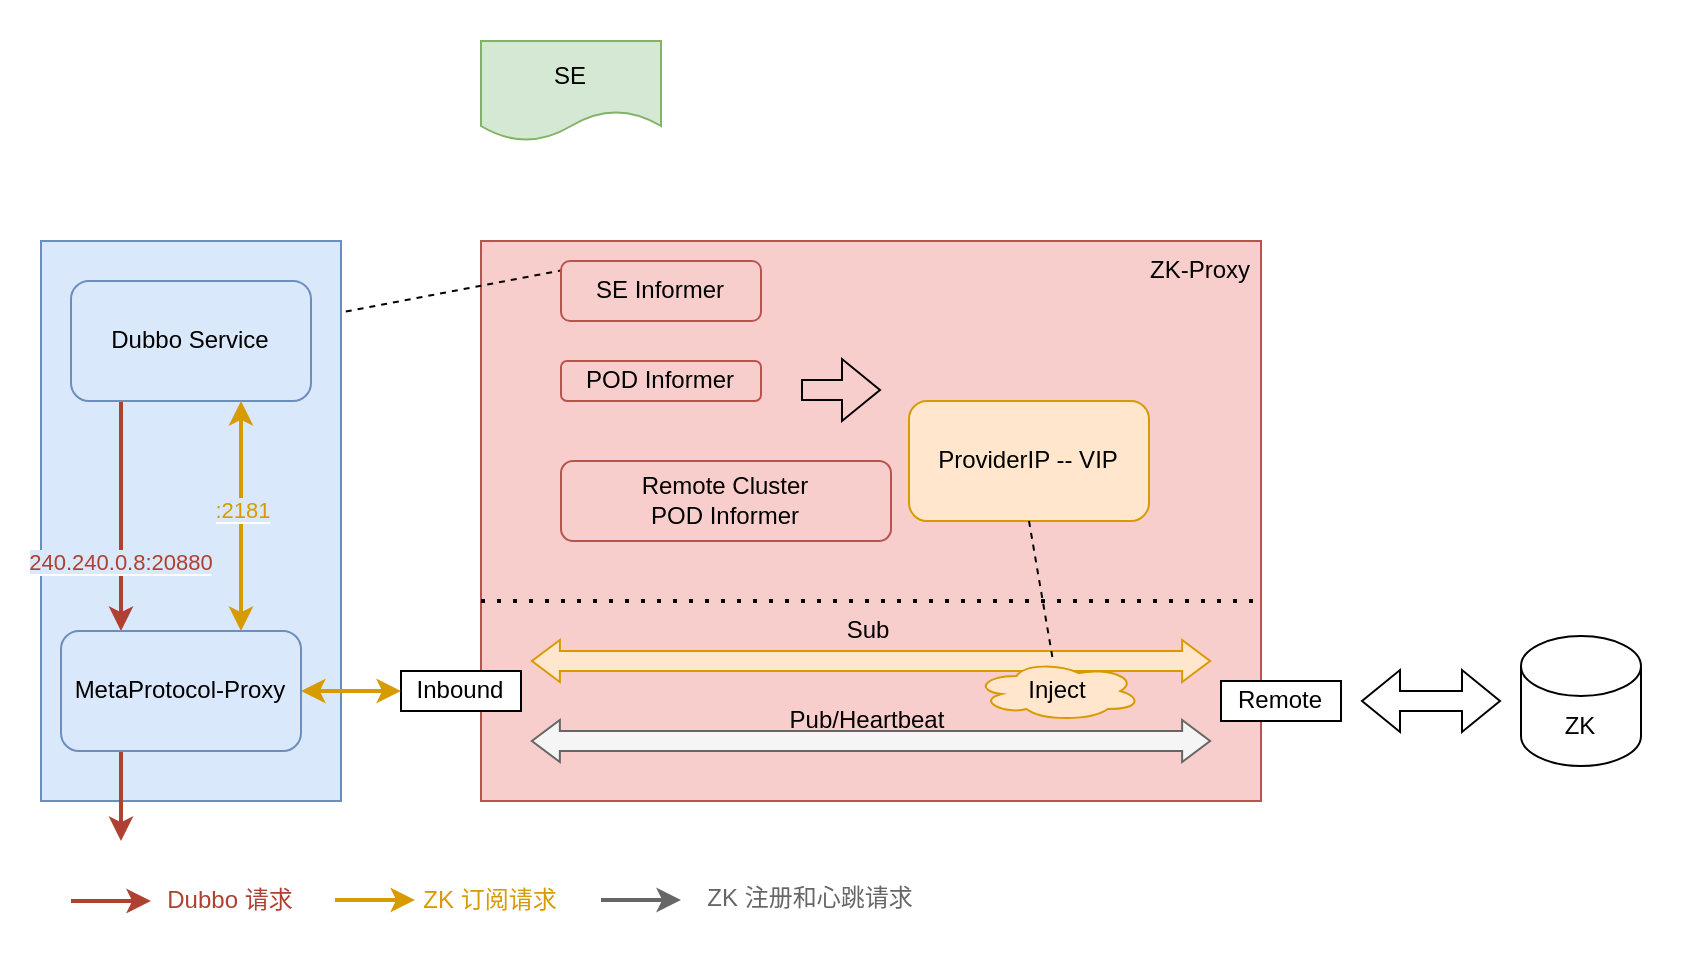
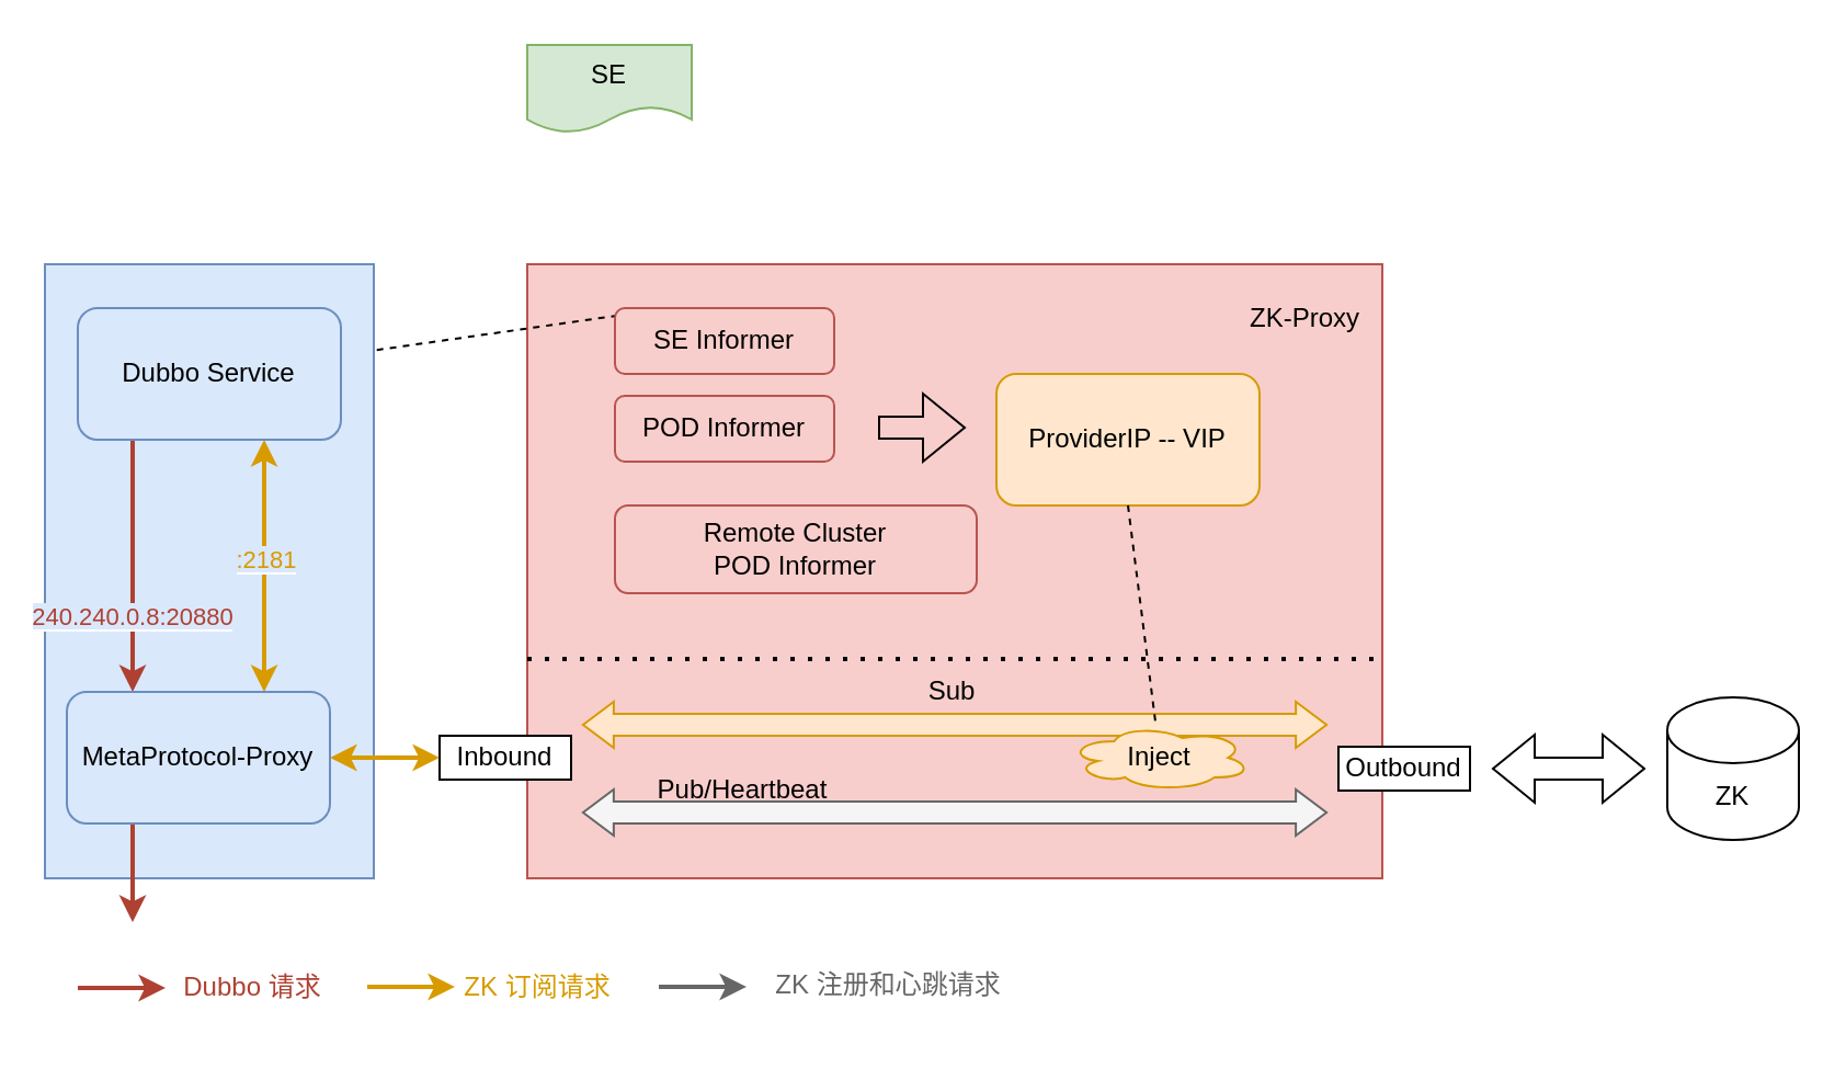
  <mxCell id="0" />
  <mxCell id="1" parent="0" />
  <mxCell id="2" value="" style="rounded=0;whiteSpace=wrap;html=1;fillColor=#f8cecc;strokeColor=#b85450;" vertex="1" parent="1"><mxGeometry x="240" y="120" width="390" height="280" as="geometry" /></mxCell>
- <mxCell id="3" value="ProviderIP -- VIP" style="rounded=1;whiteSpace=wrap;html=1;fillColor=#ffe6cc;strokeColor=#d79b00;" vertex="1" parent="1"><mxGeometry x="454" y="200" width="120" height="60" as="geometry" /></mxCell>
+ <mxCell id="3" value="ProviderIP -- VIP" style="rounded=1;whiteSpace=wrap;html=1;fillColor=#ffe6cc;strokeColor=#d79b00;" vertex="1" parent="1"><mxGeometry x="454" y="170" width="120" height="60" as="geometry" /></mxCell>
  <mxCell id="4" style="rounded=0;orthogonalLoop=1;jettySize=auto;html=1;exitX=0.25;exitY=0;exitDx=0;exitDy=0;dashed=1;endArrow=none;endFill=0;" edge="1" parent="1" source="5" target="25"><mxGeometry relative="1" as="geometry" /></mxCell>
- <mxCell id="5" value="SE Informer" style="rounded=1;whiteSpace=wrap;html=1;fillColor=#f8cecc;strokeColor=#b85450;" vertex="1" parent="1"><mxGeometry x="280" y="130" width="100" height="30" as="geometry" /></mxCell>
- <mxCell id="6" value="POD Informer" style="rounded=1;whiteSpace=wrap;html=1;fillColor=#f8cecc;strokeColor=#b85450;" vertex="1" parent="1"><mxGeometry x="280" y="180" width="100" height="20" as="geometry" /></mxCell>
+ <mxCell id="5" value="SE Informer" style="rounded=1;whiteSpace=wrap;html=1;fillColor=#f8cecc;strokeColor=#b85450;" vertex="1" parent="1"><mxGeometry x="280" y="140" width="100" height="30" as="geometry" /></mxCell>
+ <mxCell id="6" value="POD Informer" style="rounded=1;whiteSpace=wrap;html=1;fillColor=#f8cecc;strokeColor=#b85450;" vertex="1" parent="1"><mxGeometry x="280" y="180" width="100" height="30" as="geometry" /></mxCell>
  <mxCell id="7" value="Remote Cluster&lt;br&gt;POD Informer" style="rounded=1;whiteSpace=wrap;html=1;fillColor=#f8cecc;strokeColor=#b85450;" vertex="1" parent="1"><mxGeometry x="280" y="230" width="165" height="40" as="geometry" /></mxCell>
  <mxCell id="8" value="" style="shape=flexArrow;endArrow=classic;html=1;rounded=0;" edge="1" parent="1"><mxGeometry width="50" height="50" relative="1" as="geometry"><mxPoint x="400" y="194.5" as="sourcePoint" /><mxPoint x="440" y="194.5" as="targetPoint" /></mxGeometry></mxCell>
  <mxCell id="9" value="" style="endArrow=none;dashed=1;html=1;dashPattern=1 3;strokeWidth=2;rounded=0;" edge="1" parent="1"><mxGeometry width="50" height="50" relative="1" as="geometry"><mxPoint x="240" y="300" as="sourcePoint" /><mxPoint x="630" y="300" as="targetPoint" /></mxGeometry></mxCell>
  <mxCell id="10" value="Inbound" style="rounded=0;whiteSpace=wrap;html=1;" vertex="1" parent="1"><mxGeometry x="200" y="335" width="60" height="20" as="geometry" /></mxCell>
  <mxCell id="11" value="" style="shape=flexArrow;endArrow=classic;startArrow=classic;html=1;rounded=0;startWidth=10;startSize=4.33;endWidth=10;endSize=4.33;entryX=0.949;entryY=0.75;entryDx=0;entryDy=0;entryPerimeter=0;fillColor=#ffe6cc;strokeColor=#d79b00;" edge="1" parent="1"><mxGeometry width="100" height="100" relative="1" as="geometry"><mxPoint x="264.95" y="330" as="sourcePoint" /><mxPoint x="605.06" y="330" as="targetPoint" /></mxGeometry></mxCell>
  <mxCell id="12" value="" style="shape=flexArrow;endArrow=classic;startArrow=classic;html=1;rounded=0;startWidth=10;startSize=4.33;endWidth=10;endSize=4.33;entryX=0.949;entryY=0.75;entryDx=0;entryDy=0;entryPerimeter=0;fillColor=#f5f5f5;strokeColor=#666666;" edge="1" parent="1"><mxGeometry width="100" height="100" relative="1" as="geometry"><mxPoint x="264.94" y="370" as="sourcePoint" /><mxPoint x="605.05" y="370" as="targetPoint" /></mxGeometry></mxCell>
  <mxCell id="13" value="Sub" style="text;html=1;strokeColor=none;fillColor=none;align=center;verticalAlign=middle;whiteSpace=wrap;rounded=0;" vertex="1" parent="1"><mxGeometry x="408.5" y="305" width="50" height="20" as="geometry" /></mxCell>
- <mxCell id="14" value="Pub/Heartbeat" style="text;html=1;strokeColor=none;fillColor=none;align=center;verticalAlign=middle;whiteSpace=wrap;rounded=0;" vertex="1" parent="1"><mxGeometry x="380" y="350" width="107" height="20" as="geometry" /></mxCell>
+ <mxCell id="14" value="Pub/Heartbeat" style="text;html=1;strokeColor=none;fillColor=none;align=center;verticalAlign=middle;whiteSpace=wrap;rounded=0;" vertex="1" parent="1"><mxGeometry x="285" y="350" width="107" height="20" as="geometry" /></mxCell>
  <mxCell id="15" value="Inject" style="ellipse;shape=cloud;whiteSpace=wrap;html=1;fillColor=#ffe6cc;strokeColor=#d79b00;" vertex="1" parent="1"><mxGeometry x="487" y="330" width="83" height="30" as="geometry" /></mxCell>
  <mxCell id="16" style="rounded=0;orthogonalLoop=1;jettySize=auto;html=1;exitX=0.5;exitY=1;exitDx=0;exitDy=0;dashed=1;endArrow=none;endFill=0;" edge="1" parent="1" source="3" target="15"><mxGeometry relative="1" as="geometry" /></mxCell>
- <mxCell id="17" value="Remote" style="rounded=0;whiteSpace=wrap;html=1;" vertex="1" parent="1"><mxGeometry x="610" y="340" width="60" height="20" as="geometry" /></mxCell>
+ <mxCell id="17" value="Outbound" style="rounded=0;whiteSpace=wrap;html=1;" vertex="1" parent="1"><mxGeometry x="610" y="340" width="60" height="20" as="geometry" /></mxCell>
  <mxCell id="18" value="ZK" style="shape=cylinder3;whiteSpace=wrap;html=1;boundedLbl=1;backgroundOutline=1;size=15;" vertex="1" parent="1"><mxGeometry x="760" y="317.5" width="60" height="65" as="geometry" /></mxCell>
  <mxCell id="19" value="" style="shape=flexArrow;endArrow=classic;startArrow=classic;html=1;rounded=0;" edge="1" parent="1"><mxGeometry width="100" height="100" relative="1" as="geometry"><mxPoint x="680" y="350" as="sourcePoint" /><mxPoint x="750" y="350" as="targetPoint" /></mxGeometry></mxCell>
  <mxCell id="20" value="" style="rounded=0;whiteSpace=wrap;html=1;fillColor=#dae8fc;strokeColor=#6c8ebf;" vertex="1" parent="1"><mxGeometry x="20" y="120" width="150" height="280" as="geometry" /></mxCell>
  <mxCell id="21" style="rounded=0;orthogonalLoop=1;jettySize=auto;html=1;entryX=0.75;entryY=0;entryDx=0;entryDy=0;strokeWidth=2;fillColor=#ffe6cc;strokeColor=#d79b00;startArrow=classic;startFill=1;" edge="1" parent="1" target="28"><mxGeometry relative="1" as="geometry"><mxPoint x="120" y="200" as="sourcePoint" /><mxPoint x="125" y="310" as="targetPoint" /></mxGeometry></mxCell>
  <mxCell id="22" value="&lt;font style=&quot;background-color: rgb(218, 232, 252);&quot; color=&quot;#d79b00&quot;&gt;:2181&lt;/font&gt;" style="edgeLabel;html=1;align=center;verticalAlign=middle;resizable=0;points=[];" vertex="1" connectable="0" parent="21"><mxGeometry x="-0.061" relative="1" as="geometry"><mxPoint as="offset" /></mxGeometry></mxCell>
  <mxCell id="23" style="rounded=0;orthogonalLoop=1;jettySize=auto;html=1;entryX=0.25;entryY=0;entryDx=0;entryDy=0;fillColor=#fad9d5;strokeColor=#ae4132;strokeWidth=2;" edge="1" parent="1" target="28"><mxGeometry relative="1" as="geometry"><mxPoint x="60" y="190" as="sourcePoint" /><mxPoint x="59" y="315" as="targetPoint" /></mxGeometry></mxCell>
  <mxCell id="24" value="&lt;font color=&quot;#ae4132&quot; style=&quot;font-size: 11px; background-color: rgb(218, 232, 252);&quot;&gt;240.240.0.8:20880&lt;/font&gt;" style="edgeLabel;html=1;align=center;verticalAlign=middle;resizable=0;points=[];" vertex="1" connectable="0" parent="23"><mxGeometry x="0.04" y="-1" relative="1" as="geometry"><mxPoint y="25" as="offset" /></mxGeometry></mxCell>
  <mxCell id="25" value="Dubbo Service" style="rounded=1;whiteSpace=wrap;html=1;fillColor=#dae8fc;strokeColor=#6c8ebf;" vertex="1" parent="1"><mxGeometry x="35" y="140" width="120" height="60" as="geometry" /></mxCell>
  <mxCell id="26" style="edgeStyle=orthogonalEdgeStyle;rounded=0;orthogonalLoop=1;jettySize=auto;html=1;exitX=1;exitY=0.5;exitDx=0;exitDy=0;entryX=0;entryY=0.5;entryDx=0;entryDy=0;startArrow=classic;startFill=1;fillColor=#ffe6cc;strokeColor=#d79b00;strokeWidth=2;" edge="1" parent="1" source="28" target="10"><mxGeometry relative="1" as="geometry" /></mxCell>
  <mxCell id="27" style="edgeStyle=orthogonalEdgeStyle;rounded=0;orthogonalLoop=1;jettySize=auto;html=1;exitX=0.25;exitY=1;exitDx=0;exitDy=0;fillColor=#f8cecc;strokeColor=#AE4132;strokeWidth=2;" edge="1" parent="1" source="28"><mxGeometry relative="1" as="geometry"><mxPoint x="60" y="420" as="targetPoint" /></mxGeometry></mxCell>
  <mxCell id="28" value="MetaProtocol-Proxy" style="rounded=1;whiteSpace=wrap;html=1;fillColor=#dae8fc;strokeColor=#6c8ebf;" vertex="1" parent="1"><mxGeometry x="30" y="315" width="120" height="60" as="geometry" /></mxCell>
  <mxCell id="29" style="edgeStyle=orthogonalEdgeStyle;rounded=0;orthogonalLoop=1;jettySize=auto;html=1;fillColor=#f8cecc;strokeColor=#AE4132;strokeWidth=2;" edge="1" parent="1"><mxGeometry relative="1" as="geometry"><mxPoint x="75" y="450" as="targetPoint" /><mxPoint x="35" y="450" as="sourcePoint" /><Array as="points"><mxPoint x="75" y="450" /><mxPoint x="75" y="450" /></Array></mxGeometry></mxCell>
  <mxCell id="30" style="edgeStyle=orthogonalEdgeStyle;rounded=0;orthogonalLoop=1;jettySize=auto;html=1;fillColor=#ffe6cc;strokeColor=#d79b00;strokeWidth=2;" edge="1" parent="1"><mxGeometry relative="1" as="geometry"><mxPoint x="207" y="449.5" as="targetPoint" /><mxPoint x="167" y="449.5" as="sourcePoint" /><Array as="points"><mxPoint x="207" y="449.5" /><mxPoint x="207" y="449.5" /></Array></mxGeometry></mxCell>
  <mxCell id="31" style="edgeStyle=orthogonalEdgeStyle;rounded=0;orthogonalLoop=1;jettySize=auto;html=1;fillColor=#f5f5f5;strokeColor=#666666;strokeWidth=2;" edge="1" parent="1"><mxGeometry relative="1" as="geometry"><mxPoint x="340" y="449.5" as="targetPoint" /><mxPoint x="300" y="449.5" as="sourcePoint" /><Array as="points"><mxPoint x="340" y="449.5" /><mxPoint x="340" y="449.5" /></Array></mxGeometry></mxCell>
  <mxCell id="32" value="&lt;font color=&quot;#ae4132&quot;&gt;Dubbo 请求&lt;/font&gt;" style="text;html=1;strokeColor=none;fillColor=none;align=center;verticalAlign=middle;whiteSpace=wrap;rounded=0;" vertex="1" parent="1"><mxGeometry x="80" y="435" width="70" height="30" as="geometry" /></mxCell>
  <mxCell id="33" value="&lt;font color=&quot;#d79b00&quot;&gt;ZK 订阅请求&lt;/font&gt;" style="text;html=1;strokeColor=none;fillColor=none;align=center;verticalAlign=middle;whiteSpace=wrap;rounded=0;" vertex="1" parent="1"><mxGeometry x="210" y="435" width="70" height="30" as="geometry" /></mxCell>
  <mxCell id="34" value="&lt;font color=&quot;#666666&quot;&gt;ZK 注册和心跳请求&lt;/font&gt;" style="text;html=1;strokeColor=none;fillColor=none;align=center;verticalAlign=middle;whiteSpace=wrap;rounded=0;" vertex="1" parent="1"><mxGeometry x="350" y="434" width="110" height="30" as="geometry" /></mxCell>
- <mxCell id="35" value="ZK-Proxy" style="text;html=1;strokeColor=none;fillColor=none;align=center;verticalAlign=middle;whiteSpace=wrap;rounded=0;" vertex="1" parent="1"><mxGeometry x="570" y="120" width="60" height="30" as="geometry" /></mxCell>
- <mxCell id="36" value="SE" style="shape=document;whiteSpace=wrap;html=1;boundedLbl=1;fillColor=#d5e8d4;strokeColor=#82b366;" vertex="1" parent="1"><mxGeometry x="240" y="20" width="90" height="50" as="geometry" /></mxCell>
+ <mxCell id="35" value="ZK-Proxy" style="text;html=1;strokeColor=none;fillColor=none;align=center;verticalAlign=middle;whiteSpace=wrap;rounded=0;" vertex="1" parent="1"><mxGeometry x="565" y="130" width="60" height="30" as="geometry" /></mxCell>
+ <mxCell id="36" value="SE" style="shape=document;whiteSpace=wrap;html=1;boundedLbl=1;fillColor=#d5e8d4;strokeColor=#82b366;" vertex="1" parent="1"><mxGeometry x="240" y="20" width="75" height="40" as="geometry" /></mxCell>
